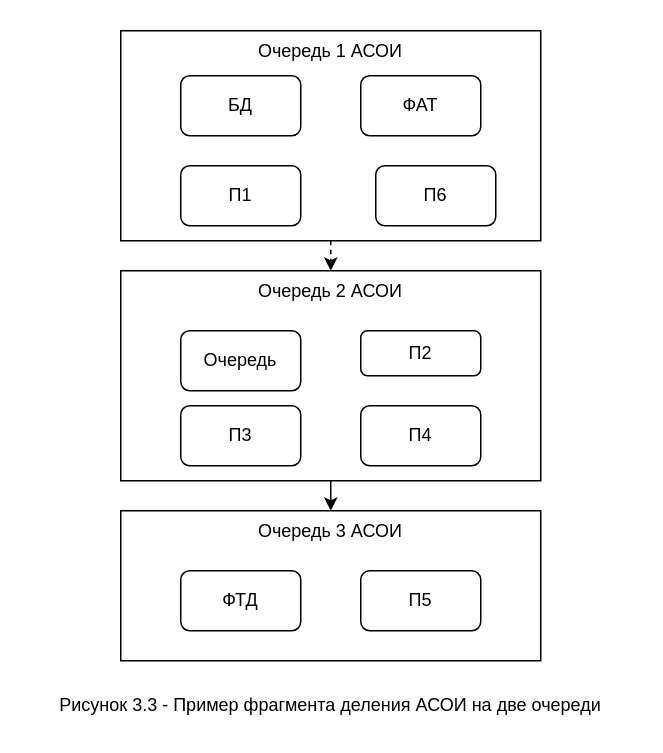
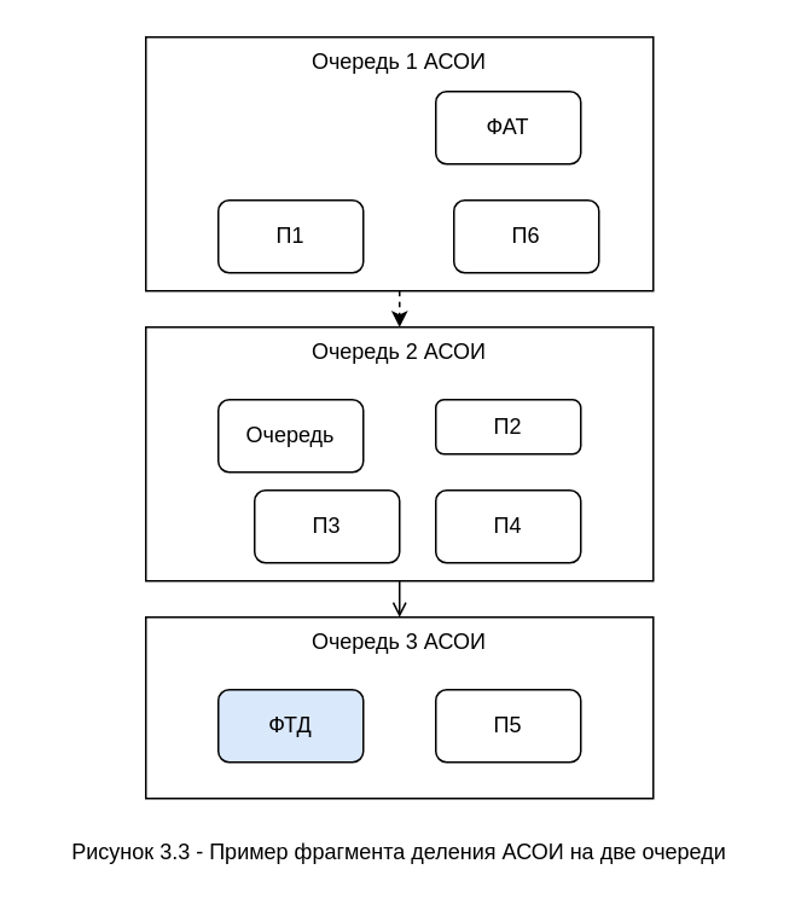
  <mxCell id="0" />
  <mxCell id="1" parent="0" />
  <mxCell id="2" value="Очередь 3 АСОИ" style="rounded=0;whiteSpace=wrap;html=1;verticalAlign=top;" vertex="1" parent="1"><mxGeometry x="80" y="340" width="280" height="100" as="geometry" /></mxCell>
- <mxCell id="3" style="edgeStyle=orthogonalEdgeStyle;rounded=0;orthogonalLoop=1;jettySize=auto;html=1;exitX=0.5;exitY=1;exitDx=0;exitDy=0;entryX=0.5;entryY=0;entryDx=0;entryDy=0;" edge="1" parent="1" source="4" target="2"><mxGeometry relative="1" as="geometry" /></mxCell>
+ <mxCell id="3" style="edgeStyle=orthogonalEdgeStyle;rounded=0;orthogonalLoop=1;jettySize=auto;html=1;exitX=0.5;exitY=1;exitDx=0;exitDy=0;entryX=0.5;entryY=0;entryDx=0;entryDy=0;endArrow=open;" edge="1" parent="1" source="4" target="2"><mxGeometry relative="1" as="geometry" /></mxCell>
  <mxCell id="4" value="Очередь 2 АСОИ" style="rounded=0;whiteSpace=wrap;html=1;verticalAlign=top;" vertex="1" parent="1"><mxGeometry x="80" y="180" width="280" height="140" as="geometry" /></mxCell>
  <mxCell id="5" style="edgeStyle=orthogonalEdgeStyle;rounded=0;orthogonalLoop=1;jettySize=auto;html=1;exitX=0.5;exitY=1;exitDx=0;exitDy=0;entryX=0.5;entryY=0;entryDx=0;entryDy=0;dashed=1;" edge="1" parent="1" source="6" target="4"><mxGeometry relative="1" as="geometry" /></mxCell>
  <mxCell id="6" value="Очередь 1 АСОИ" style="rounded=0;whiteSpace=wrap;html=1;verticalAlign=top;" vertex="1" parent="1"><mxGeometry x="80" y="20" width="280" height="140" as="geometry" /></mxCell>
- <mxCell id="7" value="БД" style="rounded=1;whiteSpace=wrap;html=1;" vertex="1" parent="1"><mxGeometry x="120" y="50" width="80" height="40" as="geometry" /></mxCell>
  <mxCell id="8" value="ФАТ" style="rounded=1;whiteSpace=wrap;html=1;" vertex="1" parent="1"><mxGeometry x="240" y="50" width="80" height="40" as="geometry" /></mxCell>
  <mxCell id="9" value="П1" style="rounded=1;whiteSpace=wrap;html=1;" vertex="1" parent="1"><mxGeometry x="120" y="110" width="80" height="40" as="geometry" /></mxCell>
  <mxCell id="10" value="П6" style="rounded=1;whiteSpace=wrap;html=1;" vertex="1" parent="1"><mxGeometry x="250" y="110" width="80" height="40" as="geometry" /></mxCell>
  <mxCell id="11" value="Очередь" style="rounded=1;whiteSpace=wrap;html=1;" vertex="1" parent="1"><mxGeometry x="120" y="220" width="80" height="40" as="geometry" /></mxCell>
  <mxCell id="12" value="П2" style="rounded=1;whiteSpace=wrap;html=1;" vertex="1" parent="1"><mxGeometry x="240" y="220" width="80" height="30" as="geometry" /></mxCell>
  <mxCell id="13" value="П5" style="rounded=1;whiteSpace=wrap;html=1;" vertex="1" parent="1"><mxGeometry x="240" y="380" width="80" height="40" as="geometry" /></mxCell>
- <mxCell id="14" value="ФТД" style="rounded=1;whiteSpace=wrap;html=1;" vertex="1" parent="1"><mxGeometry x="120" y="380" width="80" height="40" as="geometry" /></mxCell>
- <mxCell id="15" value="П3" style="rounded=1;whiteSpace=wrap;html=1;" vertex="1" parent="1"><mxGeometry x="120" y="270" width="80" height="40" as="geometry" /></mxCell>
+ <mxCell id="14" value="ФТД" style="rounded=1;whiteSpace=wrap;html=1;fillColor=#dae8fc;" vertex="1" parent="1"><mxGeometry x="120" y="380" width="80" height="40" as="geometry" /></mxCell>
+ <mxCell id="15" value="П3" style="rounded=1;whiteSpace=wrap;html=1;" vertex="1" parent="1"><mxGeometry x="140" y="270" width="80" height="40" as="geometry" /></mxCell>
  <mxCell id="16" value="П4" style="rounded=1;whiteSpace=wrap;html=1;" vertex="1" parent="1"><mxGeometry x="240" y="270" width="80" height="40" as="geometry" /></mxCell>
  <mxCell id="17" value="Рисунок 3.3 - Пример фрагмента деления АСОИ на две очереди" style="rounded=0;whiteSpace=wrap;html=1;strokeColor=none;fillColor=none;" vertex="1" parent="1"><mxGeometry x="20" y="460" width="400" height="20" as="geometry" /></mxCell>
